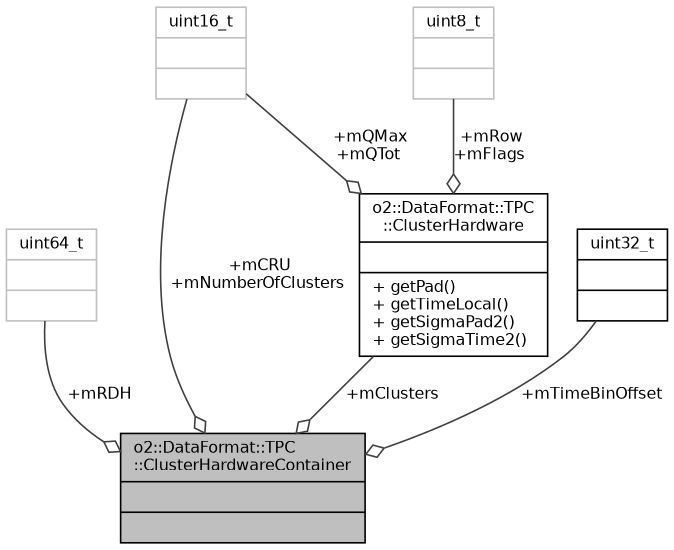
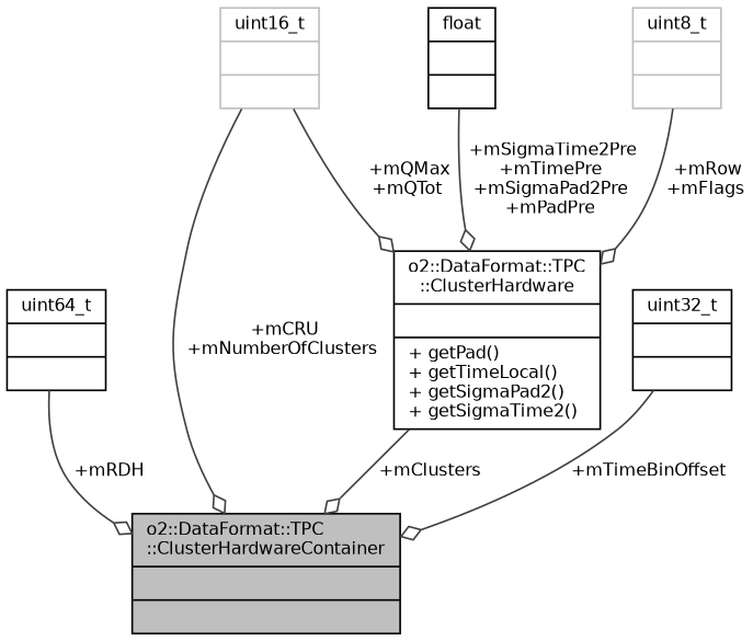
  digraph {
    node [color=black fontname=Helvetica fontsize=10 shape=record]
    edge [arrowhead=odiamond color=grey25 fontname=Helvetica fontsize=10 labelfontname=Helvetica labelfontsize=10 style=solid]
    n1 [fillcolor=grey75 fontcolor=black height=0.2 label="{o2::DataFormat::TPC\l::ClusterHardwareContainer\n||}" style=filled width=0.4]
-   n2 [color=grey75 height=0.2 label="{uint64_t\n||}" width=0.4]
+   n2 [height=0.2 label="{uint64_t\n||}" width=0.4]
    n3 [color=grey75 height=0.2 label="{uint16_t\n||}" width=0.4]
    n4 [height=0.2 label="{o2::DataFormat::TPC\l::ClusterHardware\n||+ getPad()\l+ getTimeLocal()\l+ getSigmaPad2()\l+ getSigmaTime2()\l}" width=0.4]
    n5 [height=0.2 label="{uint32_t\n||}" width=0.4]
+   n6 [height=0.2 label="{float\n||}" width=0.4]
    n7 [color=grey75 height=0.2 label="{uint8_t\n||}" width=0.4]
    n2 -> n1 [label=" +mRDH"]
    n3 -> n1 [label=" +mCRU\n+mNumberOfClusters"]
    n3 -> n4 [label=" +mQMax\n+mQTot"]
    n4 -> n1 [label=" +mClusters"]
    n5 -> n1 [label=" +mTimeBinOffset"]
+   n6 -> n4 [label=" +mSigmaTime2Pre\n+mTimePre\n+mSigmaPad2Pre\n+mPadPre"]
    n7 -> n4 [label=" +mRow\n+mFlags"]
  }
